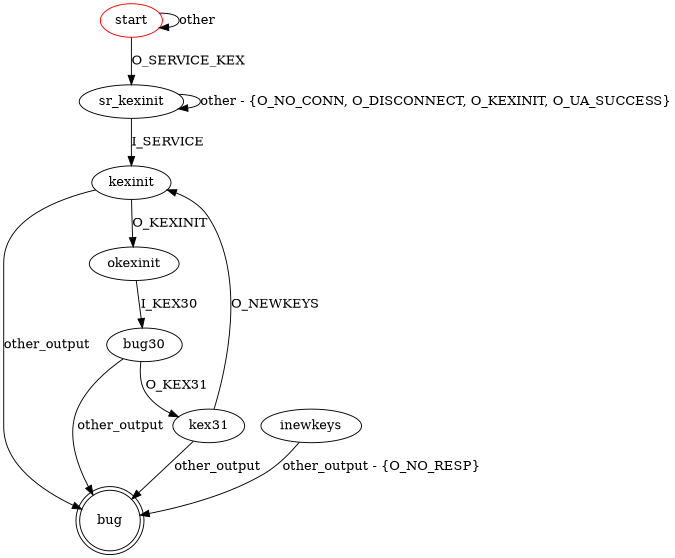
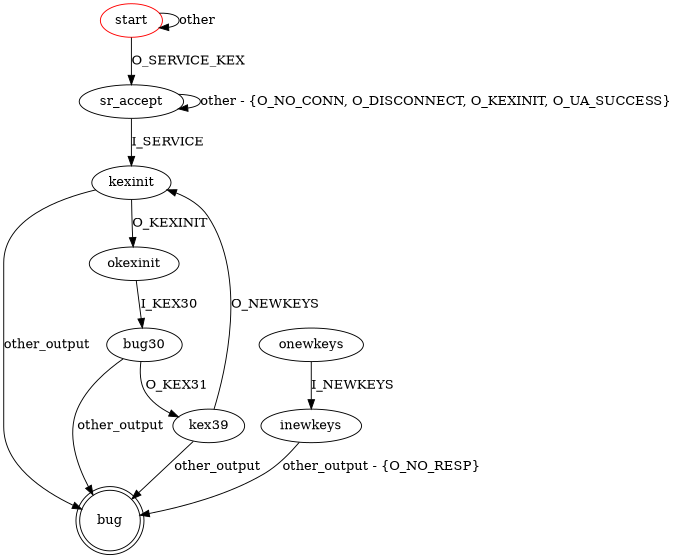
  digraph {
    start [color=red]
-   sr_accept [label=sr_kexinit]
+   sr_accept
    kexinit
    bug [shape=doublecircle]
    okexinit
    n6 [label=bug30]
-   kex31
+   kex31 [label=kex39]
+   onewkeys
    inewkeys
    start -> start [label=other]
    start -> sr_accept [label=O_SERVICE_KEX]
    sr_accept -> sr_accept [label="other - {O_NO_CONN, O_DISCONNECT, O_KEXINIT, O_UA_SUCCESS}"]
    sr_accept -> kexinit [label=I_SERVICE]
    kexinit -> bug [label=other_output]
    kexinit -> okexinit [label=O_KEXINIT]
    okexinit -> n6 [label=I_KEX30]
    n6 -> bug [label=other_output]
    n6 -> kex31 [label=O_KEX31]
    kex31 -> kexinit [label=O_NEWKEYS]
    kex31 -> bug [label=other_output]
+   onewkeys -> inewkeys [label=I_NEWKEYS]
    inewkeys -> bug [label="other_output - {O_NO_RESP}"]
  }
